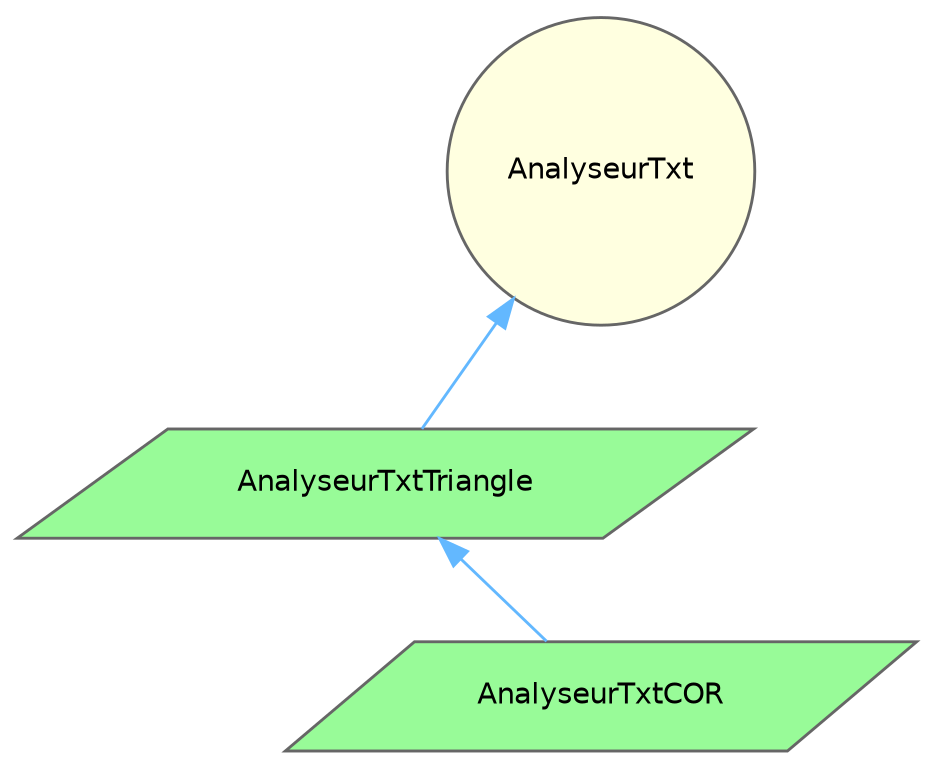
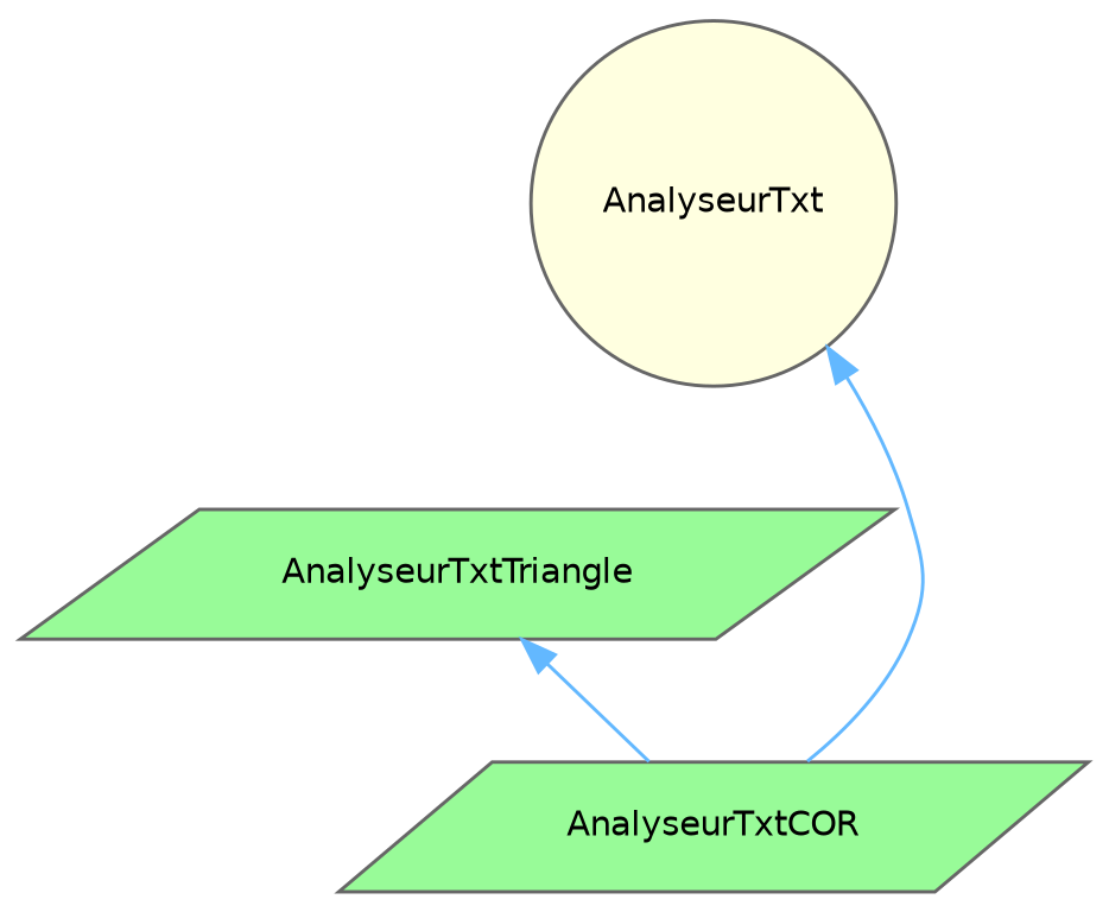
  digraph {
    node [color=gray40 fillcolor=palegreen fontname=Helvetica fontsize=10 shape=parallelogram style=filled]
    edge [color=steelblue1 dir=back fontname=Helvetica fontsize=10 labelfontname=Helvetica labelfontsize=10 style=solid]
    n1 [fontcolor=black height=0.2 label=AnalyseurTxtTriangle width=0.4]
    n2 [height=0.2 label=AnalyseurTxtCOR width=0.4]
    n3 [fillcolor=lightyellow height=0.2 label=AnalyseurTxt shape=circle width=0.4]
    n1 -> n2
-   n3 -> n1
+   n3 -> n2
  }
